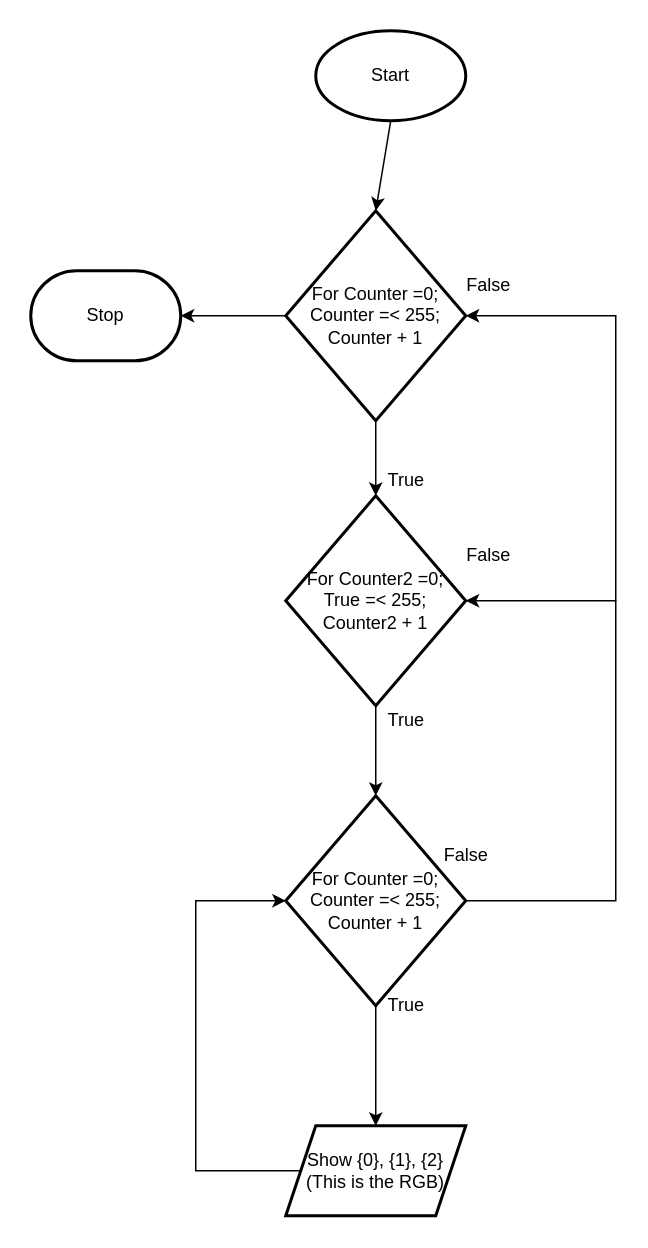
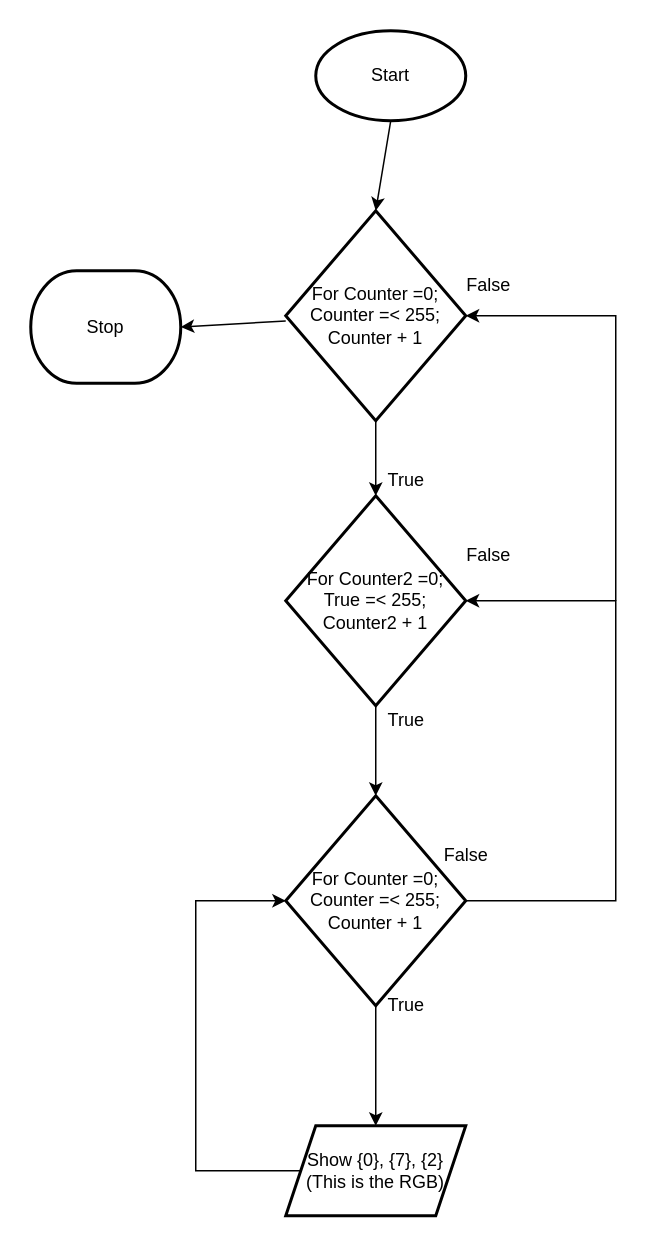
  <mxCell id="0" />
  <mxCell id="1" parent="0" />
  <mxCell id="2" style="edgeStyle=none;html=1;exitX=0.5;exitY=1;exitDx=0;exitDy=0;exitPerimeter=0;entryX=0.5;entryY=0;entryDx=0;entryDy=0;" parent="1" source="3" edge="1"><mxGeometry relative="1" as="geometry"><mxPoint x="250" y="140" as="targetPoint" /></mxGeometry></mxCell>
  <mxCell id="3" value="Start" style="strokeWidth=2;html=1;shape=mxgraph.flowchart.start_1;whiteSpace=wrap;" parent="1" vertex="1"><mxGeometry x="210" y="20" width="100" height="60" as="geometry" /></mxCell>
  <mxCell id="4" value="" style="edgeStyle=none;html=1;" edge="1" parent="1" source="6" target="8"><mxGeometry relative="1" as="geometry" /></mxCell>
  <mxCell id="5" style="edgeStyle=none;rounded=0;html=1;entryX=1;entryY=0.5;entryDx=0;entryDy=0;entryPerimeter=0;" edge="1" parent="1" source="6" target="17"><mxGeometry relative="1" as="geometry" /></mxCell>
  <mxCell id="6" value="For Counter =0; Counter =&amp;lt; 255; Counter + 1" style="strokeWidth=2;html=1;shape=mxgraph.flowchart.decision;whiteSpace=wrap;" vertex="1" parent="1"><mxGeometry x="190" y="140" width="120" height="140" as="geometry" /></mxCell>
  <mxCell id="7" value="" style="edgeStyle=none;html=1;" edge="1" parent="1" source="8" target="11"><mxGeometry relative="1" as="geometry" /></mxCell>
  <mxCell id="8" value="For Counter2 =0; True =&amp;lt; 255; Counter2 + 1" style="strokeWidth=2;html=1;shape=mxgraph.flowchart.decision;whiteSpace=wrap;" vertex="1" parent="1"><mxGeometry x="190" y="330" width="120" height="140" as="geometry" /></mxCell>
  <mxCell id="9" value="" style="edgeStyle=none;html=1;" edge="1" parent="1" source="11" target="13"><mxGeometry relative="1" as="geometry" /></mxCell>
  <mxCell id="10" style="edgeStyle=none;rounded=0;html=1;exitX=1;exitY=0.5;exitDx=0;exitDy=0;exitPerimeter=0;entryX=1;entryY=0.5;entryDx=0;entryDy=0;entryPerimeter=0;" edge="1" parent="1" source="11" target="8"><mxGeometry relative="1" as="geometry"><Array as="points"><mxPoint x="410" y="600" /><mxPoint x="410" y="400" /></Array></mxGeometry></mxCell>
  <mxCell id="11" value="For Counter =0; Counter =&amp;lt; 255; Counter + 1" style="strokeWidth=2;html=1;shape=mxgraph.flowchart.decision;whiteSpace=wrap;" vertex="1" parent="1"><mxGeometry x="190" y="530" width="120" height="140" as="geometry" /></mxCell>
  <mxCell id="12" style="edgeStyle=none;html=1;exitX=0;exitY=0.5;exitDx=0;exitDy=0;entryX=0;entryY=0.5;entryDx=0;entryDy=0;entryPerimeter=0;rounded=0;" edge="1" parent="1" source="13" target="11"><mxGeometry relative="1" as="geometry"><mxPoint x="140" y="700" as="targetPoint" /><Array as="points"><mxPoint x="130" y="780" /><mxPoint x="130" y="600" /></Array></mxGeometry></mxCell>
- <mxCell id="13" value="Show {0}, {1}, {2} (This is the RGB)" style="shape=parallelogram;perimeter=parallelogramPerimeter;whiteSpace=wrap;html=1;fixedSize=1;strokeWidth=2;" vertex="1" parent="1"><mxGeometry x="190" y="750" width="120" height="60" as="geometry" /></mxCell>
+ <mxCell id="13" value="Show {0}, {7}, {2} (This is the RGB)" style="shape=parallelogram;perimeter=parallelogramPerimeter;whiteSpace=wrap;html=1;fixedSize=1;strokeWidth=2;" vertex="1" parent="1"><mxGeometry x="190" y="750" width="120" height="60" as="geometry" /></mxCell>
  <mxCell id="14" value="True" style="text;html=1;align=center;verticalAlign=middle;resizable=0;points=[];autosize=1;strokeColor=none;fillColor=none;" vertex="1" parent="1"><mxGeometry x="250" y="310" width="40" height="20" as="geometry" /></mxCell>
  <mxCell id="15" value="True" style="text;html=1;align=center;verticalAlign=middle;resizable=0;points=[];autosize=1;strokeColor=none;fillColor=none;" vertex="1" parent="1"><mxGeometry x="250" y="470" width="40" height="20" as="geometry" /></mxCell>
  <mxCell id="16" value="True" style="text;html=1;align=center;verticalAlign=middle;resizable=0;points=[];autosize=1;strokeColor=none;fillColor=none;" vertex="1" parent="1"><mxGeometry x="250" y="660" width="40" height="20" as="geometry" /></mxCell>
- <mxCell id="17" value="Stop" style="strokeWidth=2;html=1;shape=mxgraph.flowchart.terminator;whiteSpace=wrap;" vertex="1" parent="1"><mxGeometry x="20" y="180" width="100" height="60" as="geometry" /></mxCell>
+ <mxCell id="17" value="Stop" style="strokeWidth=2;html=1;shape=mxgraph.flowchart.terminator;whiteSpace=wrap;" vertex="1" parent="1"><mxGeometry x="20" y="180" width="100" height="75" as="geometry" /></mxCell>
  <mxCell id="18" value="False" style="text;html=1;align=center;verticalAlign=middle;resizable=0;points=[];autosize=1;strokeColor=none;fillColor=none;" vertex="1" parent="1"><mxGeometry x="285" y="560" width="50" height="20" as="geometry" /></mxCell>
  <mxCell id="19" value="False" style="text;html=1;align=center;verticalAlign=middle;resizable=0;points=[];autosize=1;strokeColor=none;fillColor=none;" vertex="1" parent="1"><mxGeometry x="300" y="360" width="50" height="20" as="geometry" /></mxCell>
  <mxCell id="20" value="False" style="text;html=1;align=center;verticalAlign=middle;resizable=0;points=[];autosize=1;strokeColor=none;fillColor=none;" vertex="1" parent="1"><mxGeometry x="300" y="180" width="50" height="20" as="geometry" /></mxCell>
  <mxCell id="21" value="" style="endArrow=classic;html=1;rounded=0;entryX=1;entryY=0.5;entryDx=0;entryDy=0;entryPerimeter=0;" edge="1" parent="1" target="6"><mxGeometry width="50" height="50" relative="1" as="geometry"><mxPoint x="410" y="400" as="sourcePoint" /><mxPoint x="300" y="270" as="targetPoint" /><Array as="points"><mxPoint x="410" y="210" /></Array></mxGeometry></mxCell>
